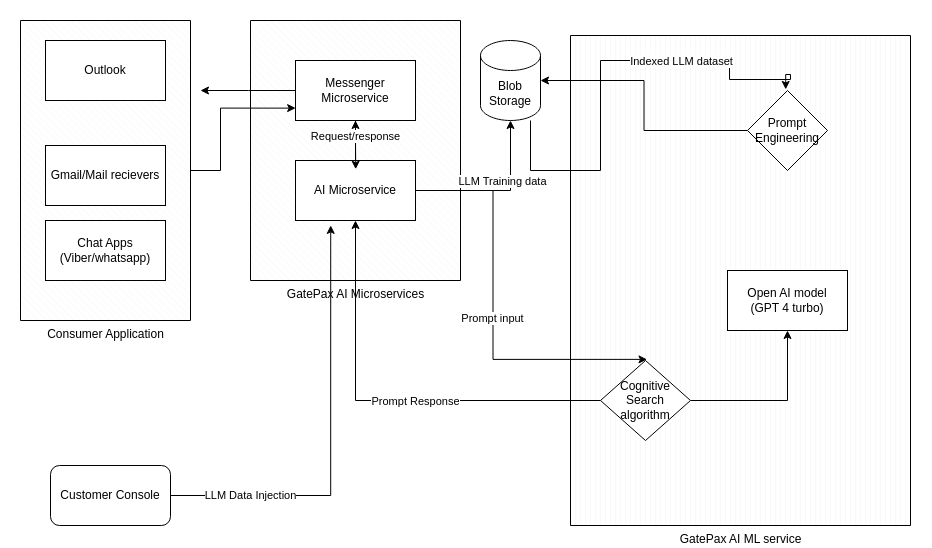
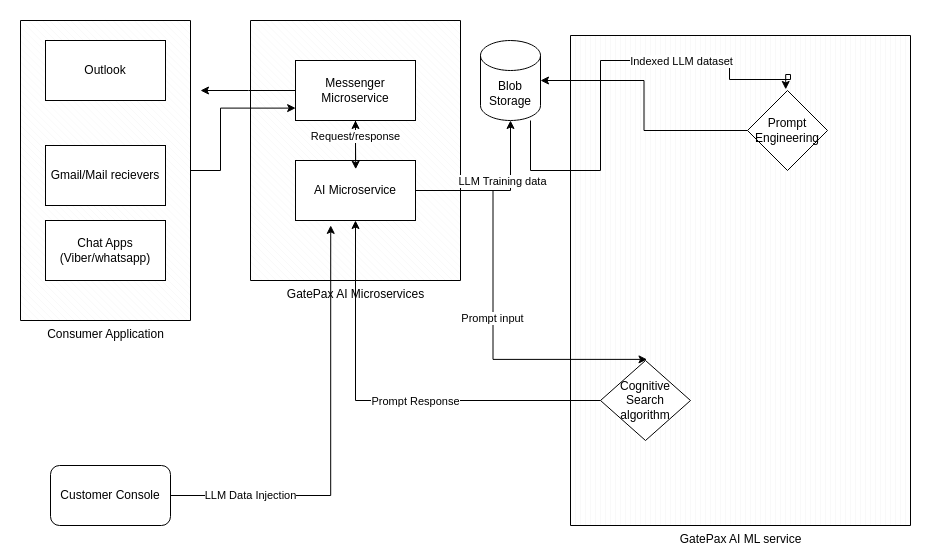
  <mxCell id="0" />
  <mxCell id="1" parent="0" />
  <mxCell id="2" value="Consumer Application" style="verticalLabelPosition=bottom;verticalAlign=top;html=1;shape=mxgraph.basic.patternFillRect;fillStyle=diagRev;step=5;fillStrokeWidth=0.2;fillStrokeColor=#dddddd;" vertex="1" parent="1"><mxGeometry x="20" y="20" width="170" height="300" as="geometry" /></mxCell>
  <mxCell id="3" value="Outlook" style="rounded=0;whiteSpace=wrap;html=1;" vertex="1" parent="1"><mxGeometry x="45" y="40" width="120" height="60" as="geometry" /></mxCell>
  <mxCell id="4" value="Gmail/Mail recievers" style="rounded=0;whiteSpace=wrap;html=1;" vertex="1" parent="1"><mxGeometry x="45" y="145" width="120" height="60" as="geometry" /></mxCell>
  <mxCell id="5" value="Chat Apps&lt;br&gt;(Viber/whatsapp)" style="rounded=0;whiteSpace=wrap;html=1;" vertex="1" parent="1"><mxGeometry x="45" y="220" width="120" height="60" as="geometry" /></mxCell>
  <mxCell id="6" value="GatePax AI Microservices" style="verticalLabelPosition=bottom;verticalAlign=top;html=1;shape=mxgraph.basic.patternFillRect;fillStyle=diagRev;step=5;fillStrokeWidth=0.2;fillStrokeColor=#dddddd;" vertex="1" parent="1"><mxGeometry x="250" y="20" width="210" height="260" as="geometry" /></mxCell>
  <mxCell id="7" style="edgeStyle=orthogonalEdgeStyle;rounded=0;orthogonalLoop=1;jettySize=auto;html=1;exitX=0;exitY=0.5;exitDx=0;exitDy=0;" edge="1" parent="1" source="8"><mxGeometry relative="1" as="geometry"><mxPoint x="200" y="90" as="targetPoint" /></mxGeometry></mxCell>
  <mxCell id="8" value="Messenger Microservice" style="rounded=0;whiteSpace=wrap;html=1;" vertex="1" parent="1"><mxGeometry x="295" y="60" width="120" height="60" as="geometry" /></mxCell>
  <mxCell id="9" style="edgeStyle=orthogonalEdgeStyle;rounded=0;orthogonalLoop=1;jettySize=auto;html=1;entryX=0.5;entryY=1;entryDx=0;entryDy=0;" edge="1" parent="1" source="10" target="8"><mxGeometry relative="1" as="geometry" /></mxCell>
  <mxCell id="10" value="AI Microservice" style="rounded=0;whiteSpace=wrap;html=1;" vertex="1" parent="1"><mxGeometry x="295" y="160" width="120" height="60" as="geometry" /></mxCell>
  <mxCell id="11" style="edgeStyle=orthogonalEdgeStyle;rounded=0;orthogonalLoop=1;jettySize=auto;html=1;entryX=0.215;entryY=0.337;entryDx=0;entryDy=0;entryPerimeter=0;" edge="1" parent="1" source="2" target="6"><mxGeometry relative="1" as="geometry" /></mxCell>
  <mxCell id="12" style="edgeStyle=orthogonalEdgeStyle;rounded=0;orthogonalLoop=1;jettySize=auto;html=1;entryX=0.501;entryY=0.572;entryDx=0;entryDy=0;entryPerimeter=0;" edge="1" parent="1" source="8" target="6"><mxGeometry relative="1" as="geometry" /></mxCell>
  <mxCell id="13" value="Request/response" style="edgeLabel;html=1;align=center;verticalAlign=middle;resizable=0;points=[];" vertex="1" connectable="0" parent="12"><mxGeometry x="-0.234" y="-1" relative="1" as="geometry"><mxPoint y="-4" as="offset" /></mxGeometry></mxCell>
  <mxCell id="14" value="GatePax AI ML service" style="verticalLabelPosition=bottom;verticalAlign=top;html=1;shape=mxgraph.basic.patternFillRect;fillStyle=vert;step=5;fillStrokeWidth=0.2;fillStrokeColor=#dddddd;" vertex="1" parent="1"><mxGeometry x="570" y="35" width="340" height="490" as="geometry" /></mxCell>
  <mxCell id="15" value="Blob Storage" style="shape=cylinder3;whiteSpace=wrap;html=1;boundedLbl=1;backgroundOutline=1;size=15;" vertex="1" parent="1"><mxGeometry x="480" y="40" width="60" height="80" as="geometry" /></mxCell>
  <mxCell id="16" style="edgeStyle=orthogonalEdgeStyle;rounded=0;orthogonalLoop=1;jettySize=auto;html=1;entryX=0.5;entryY=1;entryDx=0;entryDy=0;entryPerimeter=0;" edge="1" parent="1" source="10" target="15"><mxGeometry relative="1" as="geometry"><mxPoint x="380" y="430" as="targetPoint" /></mxGeometry></mxCell>
  <mxCell id="17" value="LLM Training data" style="edgeLabel;html=1;align=center;verticalAlign=middle;resizable=0;points=[];" vertex="1" connectable="0" parent="16"><mxGeometry x="0.042" y="1" relative="1" as="geometry"><mxPoint y="-9" as="offset" /></mxGeometry></mxCell>
  <mxCell id="18" value="" style="edgeStyle=orthogonalEdgeStyle;rounded=0;orthogonalLoop=1;jettySize=auto;html=1;" edge="1" parent="1" source="19" target="15"><mxGeometry relative="1" as="geometry" /></mxCell>
  <mxCell id="19" value="Prompt Engineering" style="rhombus;whiteSpace=wrap;html=1;" vertex="1" parent="1"><mxGeometry x="747" y="90" width="80" height="80" as="geometry" /></mxCell>
  <mxCell id="20" style="edgeStyle=orthogonalEdgeStyle;rounded=0;orthogonalLoop=1;jettySize=auto;html=1;entryX=0.633;entryY=0.11;entryDx=0;entryDy=0;entryPerimeter=0;" edge="1" parent="1" source="15" target="14"><mxGeometry relative="1" as="geometry"><Array as="points"><mxPoint x="530" y="170" /><mxPoint x="600" y="170" /><mxPoint x="600" y="60" /><mxPoint x="729" y="60" /><mxPoint x="729" y="79" /><mxPoint x="790" y="79" /><mxPoint x="790" y="74" /><mxPoint x="785" y="74" /></Array></mxGeometry></mxCell>
  <mxCell id="21" value="Indexed LLM dataset" style="edgeLabel;html=1;align=center;verticalAlign=middle;resizable=0;points=[];" vertex="1" connectable="0" parent="20"><mxGeometry x="0.368" y="1" relative="1" as="geometry"><mxPoint x="-7" y="1" as="offset" /></mxGeometry></mxCell>
- <mxCell id="22" value="Open AI model&lt;br&gt;(GPT 4 turbo)" style="rounded=0;whiteSpace=wrap;html=1;" vertex="1" parent="1"><mxGeometry x="727" y="270" width="120" height="60" as="geometry" /></mxCell>
- <mxCell id="23" value="" style="edgeStyle=orthogonalEdgeStyle;rounded=0;orthogonalLoop=1;jettySize=auto;html=1;" edge="1" parent="1" source="26" target="22"><mxGeometry relative="1" as="geometry" /></mxCell>
  <mxCell id="24" value="" style="edgeStyle=orthogonalEdgeStyle;rounded=0;orthogonalLoop=1;jettySize=auto;html=1;" edge="1" parent="1" source="26" target="10"><mxGeometry relative="1" as="geometry" /></mxCell>
  <mxCell id="25" value="Prompt Response" style="edgeLabel;html=1;align=center;verticalAlign=middle;resizable=0;points=[];" vertex="1" connectable="0" parent="24"><mxGeometry relative="1" as="geometry"><mxPoint x="27" as="offset" /></mxGeometry></mxCell>
  <mxCell id="26" value="Cognitive Search algorithm" style="rhombus;whiteSpace=wrap;html=1;" vertex="1" parent="1"><mxGeometry x="600" y="360" width="90" height="80" as="geometry" /></mxCell>
  <mxCell id="27" style="edgeStyle=orthogonalEdgeStyle;rounded=0;orthogonalLoop=1;jettySize=auto;html=1;entryX=0.225;entryY=0.661;entryDx=0;entryDy=0;entryPerimeter=0;" edge="1" parent="1" source="10" target="14"><mxGeometry relative="1" as="geometry" /></mxCell>
  <mxCell id="28" value="Prompt input" style="edgeLabel;html=1;align=center;verticalAlign=middle;resizable=0;points=[];" vertex="1" connectable="0" parent="27"><mxGeometry x="0.025" y="-1" relative="1" as="geometry"><mxPoint as="offset" /></mxGeometry></mxCell>
  <mxCell id="29" value="Customer Console" style="rounded=1;whiteSpace=wrap;html=1;" vertex="1" parent="1"><mxGeometry x="50" y="465" width="120" height="60" as="geometry" /></mxCell>
  <mxCell id="30" style="edgeStyle=orthogonalEdgeStyle;rounded=0;orthogonalLoop=1;jettySize=auto;html=1;entryX=0.382;entryY=0.788;entryDx=0;entryDy=0;entryPerimeter=0;" edge="1" parent="1" source="29" target="6"><mxGeometry relative="1" as="geometry" /></mxCell>
  <mxCell id="31" value="LLM Data Injection" style="edgeLabel;html=1;align=center;verticalAlign=middle;resizable=0;points=[];" vertex="1" connectable="0" parent="30"><mxGeometry x="-0.632" y="1" relative="1" as="geometry"><mxPoint as="offset" /></mxGeometry></mxCell>
